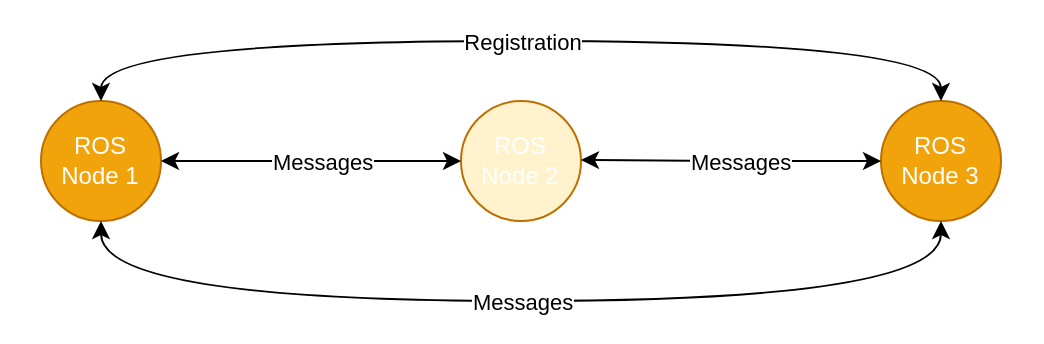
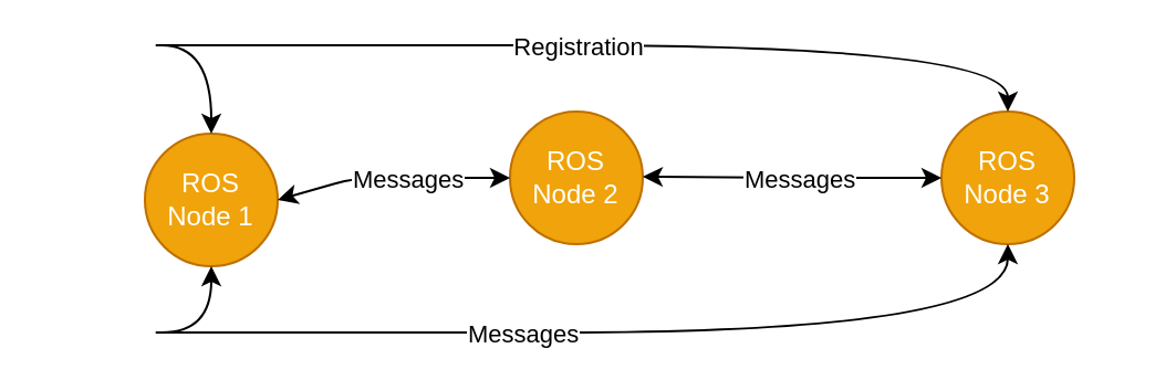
  <mxCell id="0" />
  <mxCell id="1" parent="0" />
- <mxCell id="2" value="ROS&lt;br&gt;Node 1" style="ellipse;whiteSpace=wrap;html=1;aspect=fixed;fillColor=#f0a30a;strokeColor=#BD7000;fontColor=#ffffff;" vertex="1" parent="1"><mxGeometry x="20" y="50" width="60" height="60" as="geometry" /></mxCell>
- <mxCell id="3" value="ROS&lt;br&gt;Node 2" style="ellipse;whiteSpace=wrap;html=1;aspect=fixed;fillColor=#fff2cc;strokeColor=#BD7000;fontColor=#ffffff;" vertex="1" parent="1"><mxGeometry x="230" y="50" width="60" height="60" as="geometry" /></mxCell>
- <mxCell id="4" value="ROS&lt;br&gt;Node 3" style="ellipse;whiteSpace=wrap;html=1;aspect=fixed;fillColor=#f0a30a;strokeColor=#BD7000;fontColor=#ffffff;" vertex="1" parent="1"><mxGeometry x="440" y="50" width="60" height="60" as="geometry" /></mxCell>
+ <mxCell id="2" value="ROS&lt;br&gt;Node 1" style="ellipse;whiteSpace=wrap;html=1;aspect=fixed;fillColor=#f0a30a;strokeColor=#BD7000;fontColor=#ffffff;" vertex="1" parent="1"><mxGeometry x="65" y="60" width="60" height="60" as="geometry" /></mxCell>
+ <mxCell id="3" value="ROS&lt;br&gt;Node 2" style="ellipse;whiteSpace=wrap;html=1;aspect=fixed;fillColor=#f0a30a;strokeColor=#BD7000;fontColor=#ffffff;" vertex="1" parent="1"><mxGeometry x="230" y="50" width="60" height="60" as="geometry" /></mxCell>
+ <mxCell id="4" value="ROS&lt;br&gt;Node 3" style="ellipse;whiteSpace=wrap;html=1;aspect=fixed;fillColor=#f0a30a;strokeColor=#BD7000;fontColor=#ffffff;" vertex="1" parent="1"><mxGeometry x="425" y="50" width="60" height="60" as="geometry" /></mxCell>
  <mxCell id="5" value="" style="endArrow=classic;startArrow=classic;html=1;entryX=0.5;entryY=1;entryDx=0;entryDy=0;exitX=0.5;exitY=1;exitDx=0;exitDy=0;edgeStyle=orthogonalEdgeStyle;curved=1;" edge="1" parent="1" source="2" target="4"><mxGeometry width="50" height="50" relative="1" as="geometry"><mxPoint x="270" y="240" as="sourcePoint" /><mxPoint x="320" y="190" as="targetPoint" /><Array as="points"><mxPoint x="50" y="150" /><mxPoint x="470" y="150" /></Array></mxGeometry></mxCell>
  <mxCell id="6" value="Messages" style="edgeLabel;html=1;align=center;verticalAlign=middle;resizable=0;points=[];" vertex="1" connectable="0" parent="5"><mxGeometry x="-0.048" relative="1" as="geometry"><mxPoint x="12" as="offset" /></mxGeometry></mxCell>
  <mxCell id="7" value="" style="endArrow=classic;startArrow=classic;html=1;entryX=0;entryY=0.5;entryDx=0;entryDy=0;exitX=1;exitY=0.5;exitDx=0;exitDy=0;" edge="1" parent="1" source="2" target="3"><mxGeometry width="50" height="50" relative="1" as="geometry"><mxPoint x="-60" y="150" as="sourcePoint" /><mxPoint x="-10" y="100" as="targetPoint" /><Array as="points"><mxPoint x="160" y="80" /></Array></mxGeometry></mxCell>
  <mxCell id="8" value="Messages" style="edgeLabel;html=1;align=center;verticalAlign=middle;resizable=0;points=[];" vertex="1" connectable="0" parent="7"><mxGeometry x="-0.08" relative="1" as="geometry"><mxPoint x="11" as="offset" /></mxGeometry></mxCell>
  <mxCell id="9" value="" style="endArrow=classic;startArrow=classic;html=1;exitX=1;exitY=0.5;exitDx=0;exitDy=0;" edge="1" parent="1" target="4"><mxGeometry width="50" height="50" relative="1" as="geometry"><mxPoint x="290" y="79.5" as="sourcePoint" /><mxPoint x="410" y="80" as="targetPoint" /><Array as="points"><mxPoint x="370" y="80" /></Array></mxGeometry></mxCell>
  <mxCell id="10" value="Messages" style="edgeLabel;html=1;align=center;verticalAlign=middle;resizable=0;points=[];" vertex="1" connectable="0" parent="9"><mxGeometry x="0.253" y="-3" relative="1" as="geometry"><mxPoint x="-14" y="-3" as="offset" /></mxGeometry></mxCell>
  <mxCell id="11" value="" style="endArrow=classic;startArrow=classic;html=1;entryX=0.5;entryY=0;entryDx=0;entryDy=0;exitX=0.5;exitY=0;exitDx=0;exitDy=0;edgeStyle=orthogonalEdgeStyle;curved=1;" edge="1" parent="1" source="2" target="4"><mxGeometry width="50" height="50" relative="1" as="geometry"><mxPoint x="40" y="40" as="sourcePoint" /><mxPoint x="90" y="-10" as="targetPoint" /><Array as="points"><mxPoint x="50" y="20" /><mxPoint x="470" y="20" /></Array></mxGeometry></mxCell>
  <mxCell id="12" value="Registration" style="edgeLabel;html=1;align=center;verticalAlign=middle;resizable=0;points=[];" vertex="1" connectable="0" parent="1"><mxGeometry x="260" y="20" as="geometry" /></mxCell>
